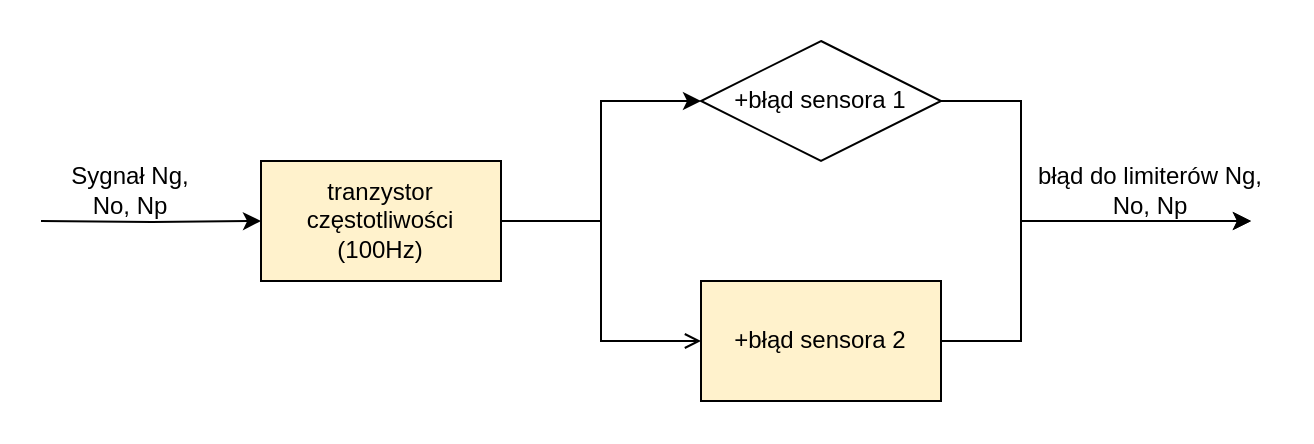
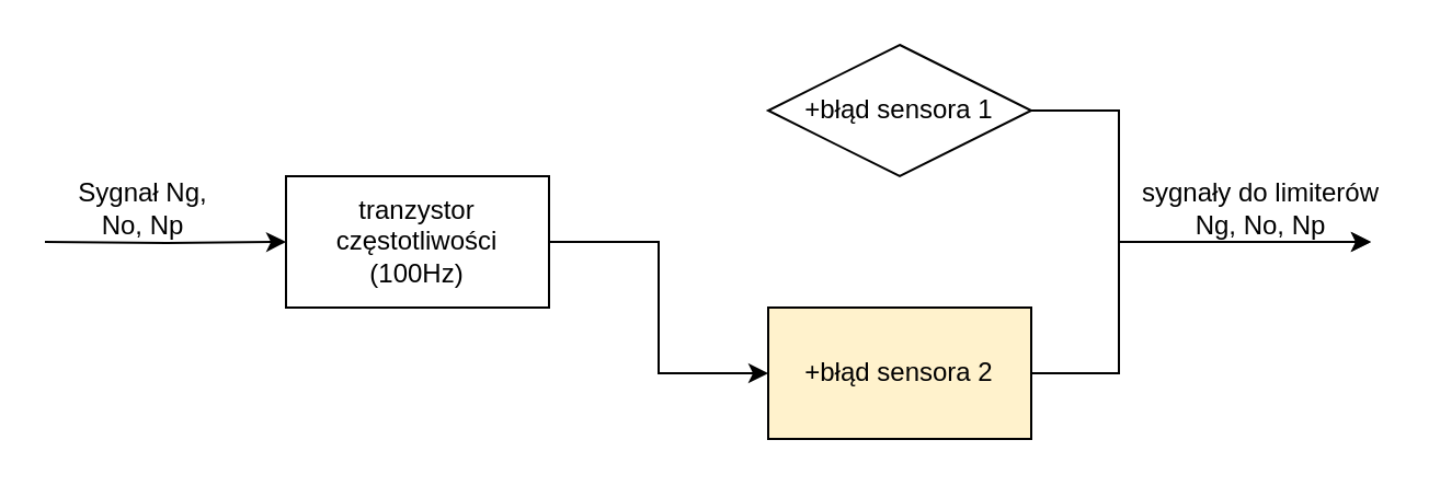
  <mxCell id="0" />
  <mxCell id="1" parent="0" />
- <mxCell id="2" style="edgeStyle=orthogonalEdgeStyle;rounded=0;orthogonalLoop=1;jettySize=auto;html=1;" edge="1" parent="1" source="4" target="7"><mxGeometry relative="1" as="geometry" /></mxCell>
- <mxCell id="3" style="edgeStyle=orthogonalEdgeStyle;rounded=0;orthogonalLoop=1;jettySize=auto;html=1;entryX=0;entryY=0.5;entryDx=0;entryDy=0;endArrow=open;" edge="1" parent="1" source="4" target="9"><mxGeometry relative="1" as="geometry" /></mxCell>
- <mxCell id="4" value="tranzystor częstotliwości (100Hz)" style="rounded=0;whiteSpace=wrap;html=1;fillColor=#fff2cc;" vertex="1" parent="1"><mxGeometry x="130" y="80" width="120" height="60" as="geometry" /></mxCell>
+ <mxCell id="3" style="edgeStyle=orthogonalEdgeStyle;rounded=0;orthogonalLoop=1;jettySize=auto;html=1;entryX=0;entryY=0.5;entryDx=0;entryDy=0;" edge="1" parent="1" source="4" target="9"><mxGeometry relative="1" as="geometry" /></mxCell>
+ <mxCell id="4" value="tranzystor częstotliwości (100Hz)" style="rounded=0;whiteSpace=wrap;html=1;" vertex="1" parent="1"><mxGeometry x="130" y="80" width="120" height="60" as="geometry" /></mxCell>
  <mxCell id="5" value="" style="edgeStyle=orthogonalEdgeStyle;rounded=0;orthogonalLoop=1;jettySize=auto;html=1;" edge="1" parent="1" target="4"><mxGeometry relative="1" as="geometry"><mxPoint x="20" y="110" as="sourcePoint" /></mxGeometry></mxCell>
  <mxCell id="6" style="edgeStyle=orthogonalEdgeStyle;rounded=0;orthogonalLoop=1;jettySize=auto;html=1;" edge="1" parent="1" source="7"><mxGeometry relative="1" as="geometry"><mxPoint x="625" y="110" as="targetPoint" /><Array as="points"><mxPoint x="510" y="50" /><mxPoint x="510" y="110" /><mxPoint x="600" y="110" /></Array></mxGeometry></mxCell>
  <mxCell id="7" value="+błąd sensora 1" style="rhombus;whiteSpace=wrap;html=1;" vertex="1" parent="1"><mxGeometry x="350" y="20" width="120" height="60" as="geometry" /></mxCell>
  <mxCell id="8" style="edgeStyle=orthogonalEdgeStyle;rounded=0;orthogonalLoop=1;jettySize=auto;html=1;" edge="1" parent="1" source="9"><mxGeometry relative="1" as="geometry"><mxPoint x="625" y="110" as="targetPoint" /><Array as="points"><mxPoint x="510" y="170" /><mxPoint x="510" y="110" /></Array></mxGeometry></mxCell>
  <mxCell id="9" value="+błąd sensora 2" style="rounded=0;whiteSpace=wrap;html=1;fillColor=#fff2cc;" vertex="1" parent="1"><mxGeometry x="350" y="140" width="120" height="60" as="geometry" /></mxCell>
- <mxCell id="10" value="błąd do limiterów Ng, No, Np" style="text;html=1;strokeColor=none;fillColor=none;align=center;verticalAlign=middle;whiteSpace=wrap;rounded=0;" vertex="1" parent="1"><mxGeometry x="515" y="80" width="120" height="30" as="geometry" /></mxCell>
+ <mxCell id="10" value="sygnały do limiterów Ng, No, Np" style="text;html=1;strokeColor=none;fillColor=none;align=center;verticalAlign=middle;whiteSpace=wrap;rounded=0;" vertex="1" parent="1"><mxGeometry x="515" y="80" width="120" height="30" as="geometry" /></mxCell>
  <mxCell id="11" value="Sygnał Ng, No, Np" style="text;html=1;strokeColor=none;fillColor=none;align=center;verticalAlign=middle;whiteSpace=wrap;rounded=0;" vertex="1" parent="1"><mxGeometry x="25" y="80" width="80" height="30" as="geometry" /></mxCell>
